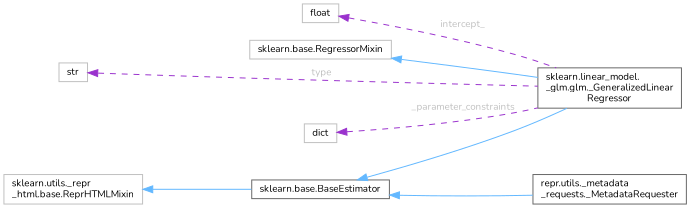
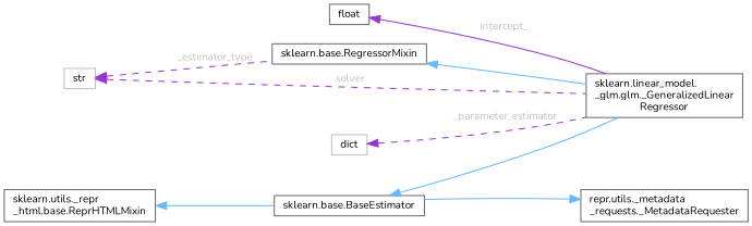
  digraph {
    fontname=Nunito
    rankdir=LR
    node [color=gray40 fillcolor=white fontname=Nunito fontsize=10 shape=box style=filled]
    edge [color=steelblue1 dir=back fontname=Nunito fontsize=10 labelfontname=Helvetica labelfontsize=10 style=solid]
    n1 [height=0.2 label="sklearn.linear_model.\l_glm.glm._GeneralizedLinear\lRegressor" width=0.4]
-   n2 [color=grey75 height=0.2 label="sklearn.base.RegressorMixin" width=0.4]
+   n2 [height=0.2 label="sklearn.base.RegressorMixin" width=0.4]
    n3 [color=grey75 height=0.2 label=str width=0.4]
    n4 [height=0.2 label="sklearn.base.BaseEstimator" width=0.4]
-   n5 [color=grey75 height=0.2 label="sklearn.utils._repr\l_html.base.ReprHTMLMixin" width=0.4]
+   n5 [height=0.2 label="sklearn.utils._repr\l_html.base.ReprHTMLMixin" width=0.4]
    n6 [height=0.2 label="repr.utils._metadata\l_requests._MetadataRequester" width=0.4]
    n7 [color=grey75 height=0.2 label=dict width=0.4]
-   n8 [color=grey75 height=0.2 label=float width=0.4]
+   n8 [height=0.2 label=float width=0.4]
    n2 -> n1
-   n3 -> n1 [color=darkorchid3 fontcolor=grey label=" type" style=dashed]
+   n3 -> n1 [color=darkorchid3 fontcolor=grey label=" solver" style=dashed]
+   n3 -> n2 [color=darkorchid3 fontcolor=grey label=" _estimator_type" style=dashed]
    n4 -> n1
    n5 -> n4
-   n4 -> n6
-   n7 -> n1 [color=darkorchid3 fontcolor=grey label=" _parameter_constraints" style=dashed]
-   n8 -> n1 [color=darkorchid3 fontcolor=grey label=" intercept_" style=dashed]
+   n6 -> n4
+   n7 -> n1 [color=darkorchid3 fontcolor=grey label=" _parameter_estimator" style=dashed]
+   n8 -> n1 [color=darkorchid3 fontcolor=grey label=" intercept_"]
  }
